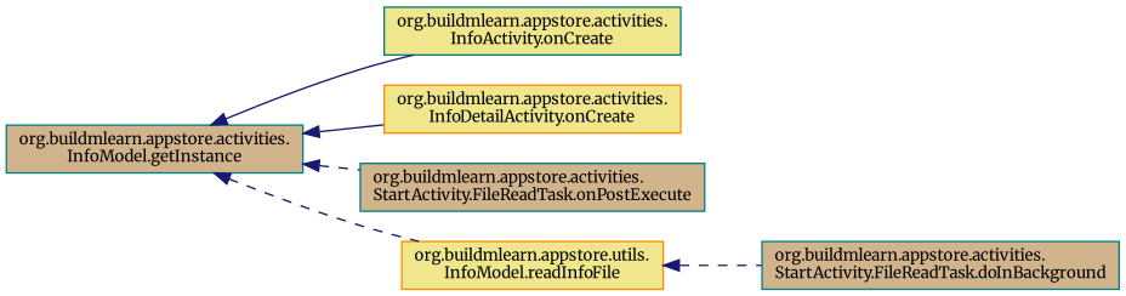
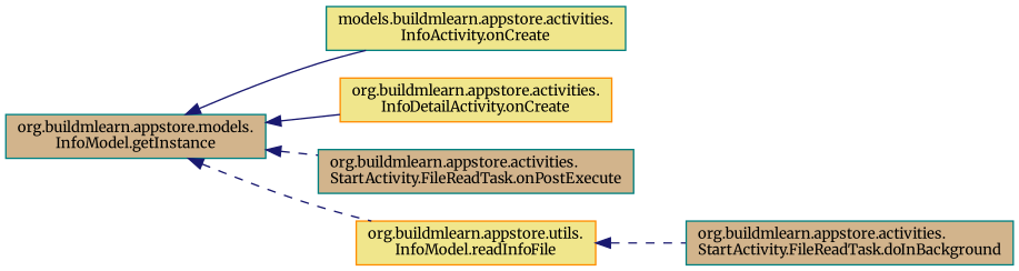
  digraph {
    fontname=Merriweather
    rankdir=LR
    node [color=teal fillcolor=tan fontname=Merriweather fontsize=10 shape=record style=filled]
    edge [color=midnightblue dir=back fontname=Merriweather fontsize=10 labelfontname=Helvetica labelfontsize=10 style=dashed]
-   n1 [fontcolor=black height=0.2 label="org.buildmlearn.appstore.activities.\lInfoModel.getInstance" width=0.4]
-   n2 [fillcolor=khaki height=0.2 label="org.buildmlearn.appstore.activities.\lInfoActivity.onCreate" width=0.4]
+   n1 [fontcolor=black height=0.2 label="org.buildmlearn.appstore.models.\lInfoModel.getInstance" width=0.4]
+   n2 [fillcolor=khaki height=0.2 label="models.buildmlearn.appstore.activities.\lInfoActivity.onCreate" width=0.4]
    n3 [color=darkorange fillcolor=khaki height=0.2 label="org.buildmlearn.appstore.activities.\lInfoDetailActivity.onCreate" width=0.4]
    n4 [height=0.2 label="org.buildmlearn.appstore.activities.\lStartActivity.FileReadTask.onPostExecute" width=0.4]
    n5 [color=darkorange fillcolor=khaki height=0.2 label="org.buildmlearn.appstore.utils.\lInfoModel.readInfoFile" width=0.4]
    n6 [height=0.2 label="org.buildmlearn.appstore.activities.\lStartActivity.FileReadTask.doInBackground" width=0.4]
    n1 -> n2 [style=solid]
    n1 -> n3 [style=solid]
    n1 -> n4
    n1 -> n5
    n5 -> n6
  }
